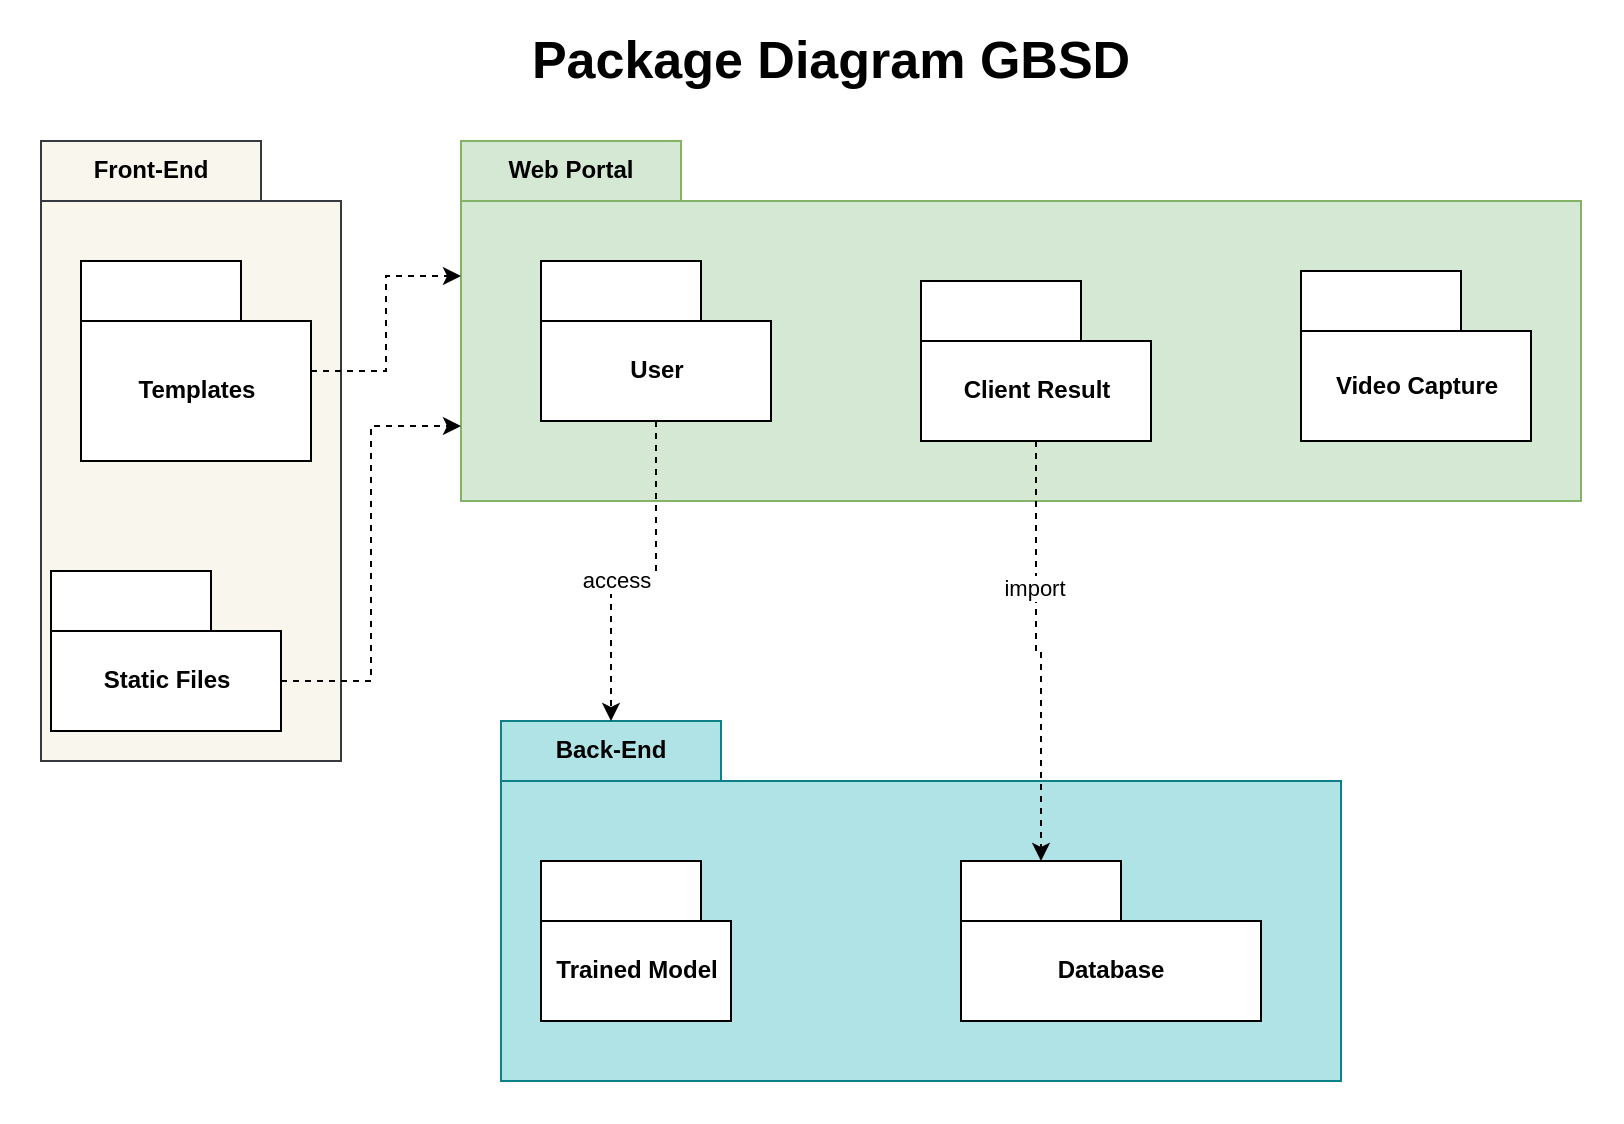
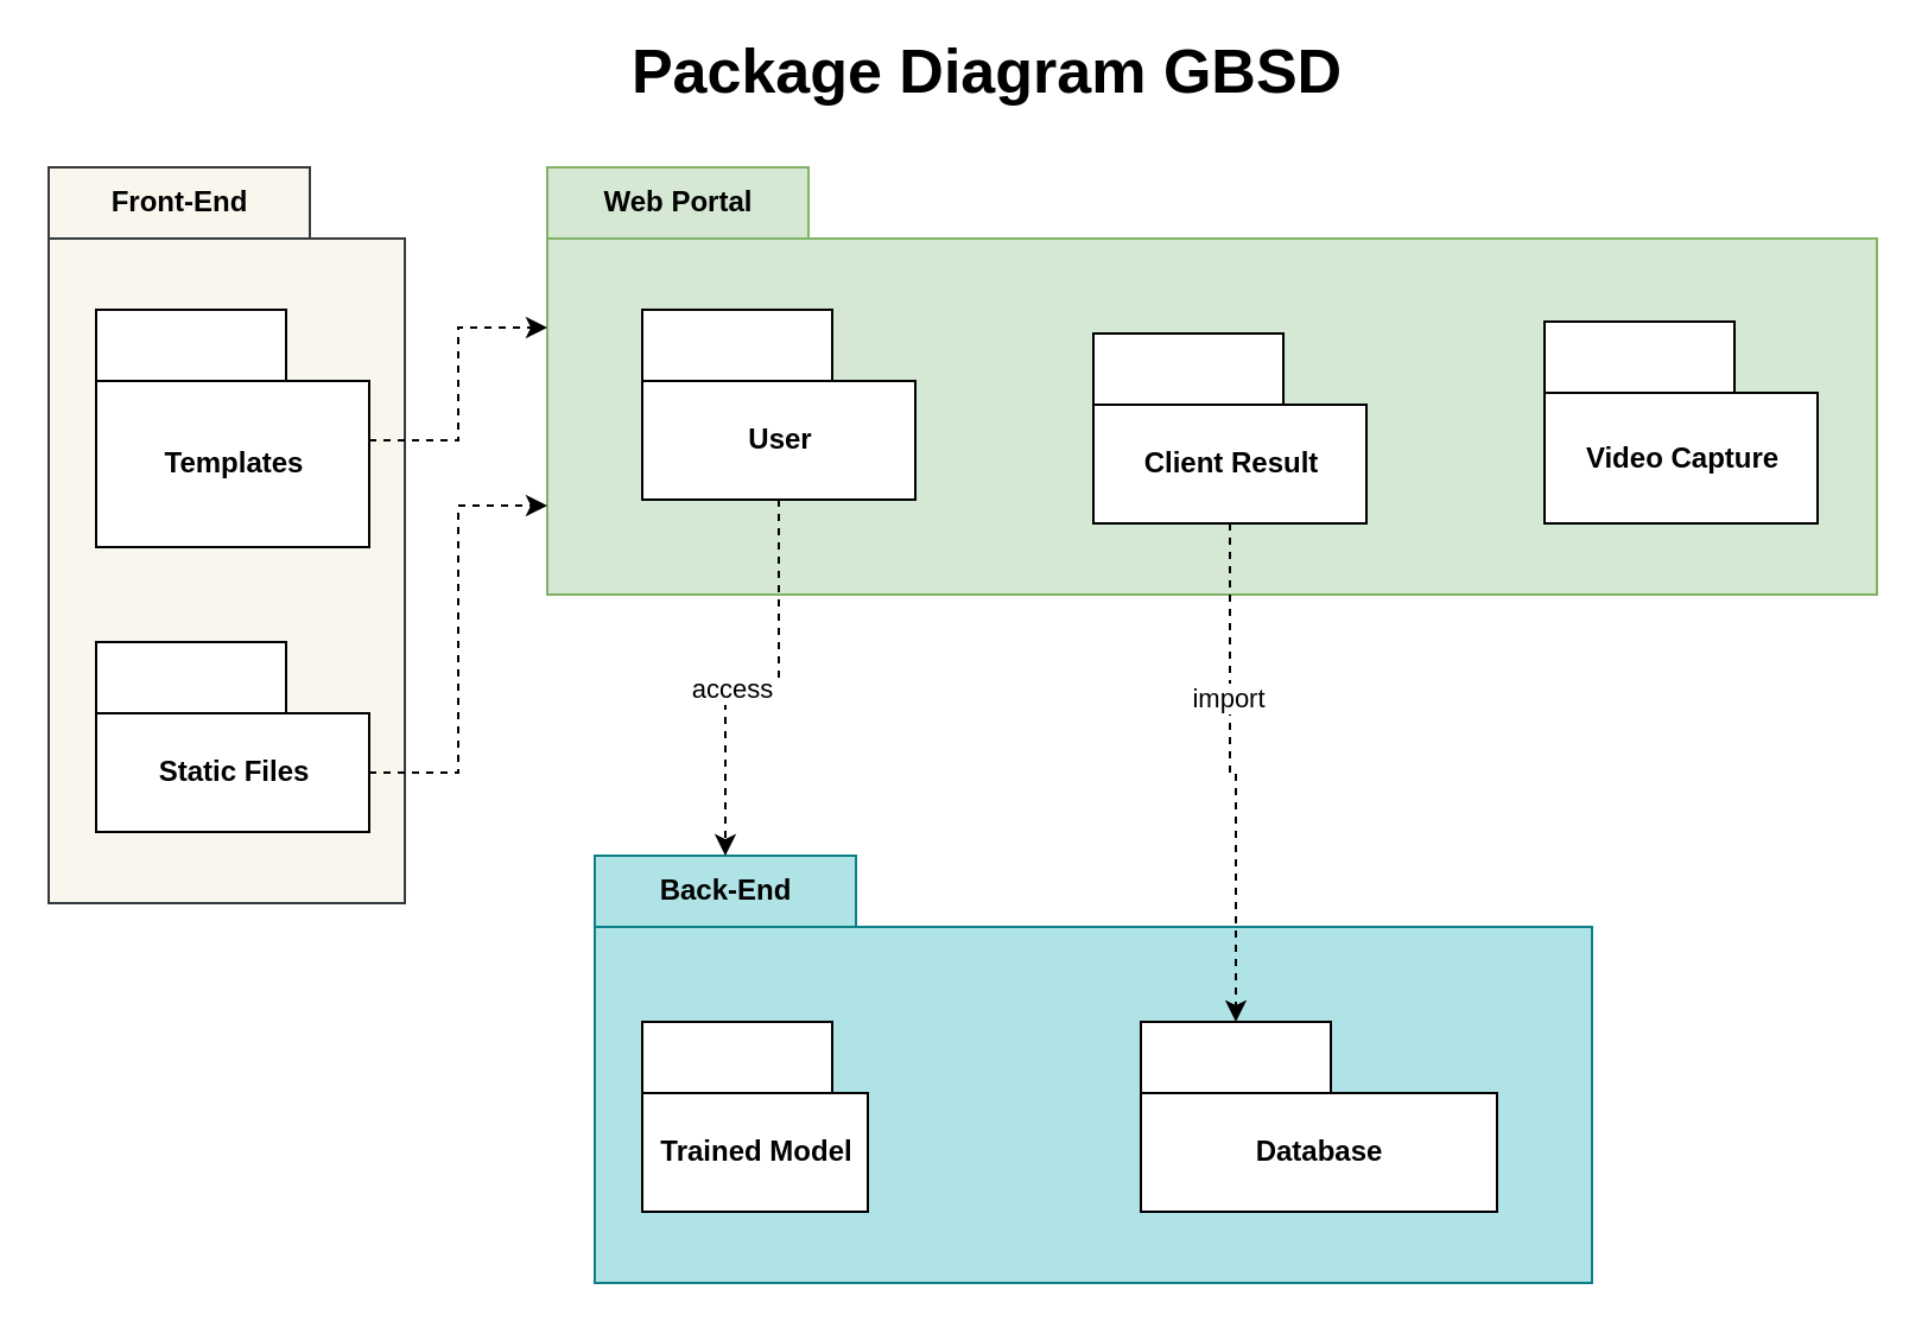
  <mxCell id="0" />
  <mxCell id="1" parent="0" />
  <mxCell id="2" value="Front-End" style="shape=folder;fontStyle=1;tabWidth=110;tabHeight=30;tabPosition=left;html=1;boundedLbl=1;labelInHeader=1;container=1;collapsible=0;recursiveResize=0;fillColor=#f9f7ed;strokeColor=#36393d;" vertex="1" parent="1"><mxGeometry x="20" y="70" width="150" height="310" as="geometry" /></mxCell>
  <mxCell id="3" value="Web Portal" style="shape=folder;fontStyle=1;tabWidth=110;tabHeight=30;tabPosition=left;html=1;boundedLbl=1;labelInHeader=1;container=1;collapsible=0;recursiveResize=0;fillColor=#d5e8d4;strokeColor=#82b366;" vertex="1" parent="1"><mxGeometry x="230" y="70" width="560" height="180" as="geometry" /></mxCell>
  <mxCell id="4" value="User" style="shape=folder;fontStyle=1;tabWidth=80;tabHeight=30;tabPosition=left;html=1;boundedLbl=1;" vertex="1" parent="3"><mxGeometry x="40" y="60" width="115" height="80" as="geometry" /></mxCell>
  <mxCell id="5" value="Video Capture" style="shape=folder;fontStyle=1;tabWidth=80;tabHeight=30;tabPosition=left;html=1;boundedLbl=1;" vertex="1" parent="3"><mxGeometry x="420" y="65" width="115" height="85" as="geometry" /></mxCell>
  <mxCell id="6" value="Client Result" style="shape=folder;fontStyle=1;tabWidth=80;tabHeight=30;tabPosition=left;html=1;boundedLbl=1;" vertex="1" parent="3"><mxGeometry x="230" y="70" width="115" height="80" as="geometry" /></mxCell>
  <mxCell id="7" value="Back-End" style="shape=folder;fontStyle=1;tabWidth=110;tabHeight=30;tabPosition=left;html=1;boundedLbl=1;labelInHeader=1;container=1;collapsible=0;recursiveResize=0;fillColor=#b0e3e6;strokeColor=#0e8088;" vertex="1" parent="1"><mxGeometry x="250" y="360" width="420" height="180" as="geometry" /></mxCell>
  <mxCell id="8" value="Trained Model" style="shape=folder;fontStyle=1;tabWidth=80;tabHeight=30;tabPosition=left;html=1;boundedLbl=1;" vertex="1" parent="7"><mxGeometry x="20" y="70" width="95" height="80" as="geometry" /></mxCell>
  <mxCell id="9" value="Database" style="shape=folder;fontStyle=1;tabWidth=80;tabHeight=30;tabPosition=left;html=1;boundedLbl=1;" vertex="1" parent="7"><mxGeometry x="230" y="70" width="150" height="80" as="geometry" /></mxCell>
  <mxCell id="10" style="edgeStyle=orthogonalEdgeStyle;rounded=0;orthogonalLoop=1;jettySize=auto;html=1;exitX=0;exitY=0;exitDx=115;exitDy=55;exitPerimeter=0;entryX=0;entryY=0;entryDx=0;entryDy=67.5;entryPerimeter=0;dashed=1;" edge="1" parent="1" source="11" target="3"><mxGeometry relative="1" as="geometry" /></mxCell>
  <mxCell id="11" value="Templates" style="shape=folder;fontStyle=1;tabWidth=80;tabHeight=30;tabPosition=left;html=1;boundedLbl=1;" vertex="1" parent="1"><mxGeometry x="40" y="130" width="115" height="100" as="geometry" /></mxCell>
  <mxCell id="12" style="edgeStyle=orthogonalEdgeStyle;rounded=0;orthogonalLoop=1;jettySize=auto;html=1;exitX=0;exitY=0;exitDx=115;exitDy=55;exitPerimeter=0;entryX=0;entryY=0;entryDx=0;entryDy=142.5;entryPerimeter=0;dashed=1;" edge="1" parent="1" source="13" target="3"><mxGeometry relative="1" as="geometry" /></mxCell>
- <mxCell id="13" value="Static Files" style="shape=folder;fontStyle=1;tabWidth=80;tabHeight=30;tabPosition=left;html=1;boundedLbl=1;" vertex="1" parent="1"><mxGeometry x="25" y="285" width="115" height="80" as="geometry" /></mxCell>
+ <mxCell id="13" value="Static Files" style="shape=folder;fontStyle=1;tabWidth=80;tabHeight=30;tabPosition=left;html=1;boundedLbl=1;" vertex="1" parent="1"><mxGeometry x="40" y="270" width="115" height="80" as="geometry" /></mxCell>
  <mxCell id="14" style="edgeStyle=orthogonalEdgeStyle;rounded=0;orthogonalLoop=1;jettySize=auto;html=1;exitX=0.5;exitY=1;exitDx=0;exitDy=0;exitPerimeter=0;entryX=0;entryY=0;entryDx=55;entryDy=0;entryPerimeter=0;dashed=1;" edge="1" parent="1" source="4" target="7"><mxGeometry relative="1" as="geometry" /></mxCell>
  <mxCell id="15" value="access" style="edgeLabel;html=1;align=center;verticalAlign=middle;resizable=0;points=[];" vertex="1" connectable="0" parent="14"><mxGeometry x="0.187" y="2" relative="1" as="geometry"><mxPoint as="offset" /></mxGeometry></mxCell>
  <mxCell id="16" style="edgeStyle=orthogonalEdgeStyle;rounded=0;orthogonalLoop=1;jettySize=auto;html=1;exitX=0.5;exitY=1;exitDx=0;exitDy=0;exitPerimeter=0;entryX=0;entryY=0;entryDx=40;entryDy=0;entryPerimeter=0;dashed=1;" edge="1" parent="1" source="6" target="9"><mxGeometry relative="1" as="geometry" /></mxCell>
  <mxCell id="17" value="import" style="edgeLabel;html=1;align=center;verticalAlign=middle;resizable=0;points=[];" vertex="1" connectable="0" parent="16"><mxGeometry x="-0.312" y="-1" relative="1" as="geometry"><mxPoint as="offset" /></mxGeometry></mxCell>
  <mxCell id="18" value="&lt;font style=&quot;font-size: 26px&quot; color=&quot;#000000&quot;&gt;&lt;b&gt;Package Diagram GBSD&lt;/b&gt;&lt;/font&gt;" style="text;html=1;align=center;verticalAlign=middle;resizable=0;points=[];autosize=1;strokeColor=none;" vertex="1" parent="1"><mxGeometry x="260" y="20" width="310" height="20" as="geometry" /></mxCell>
